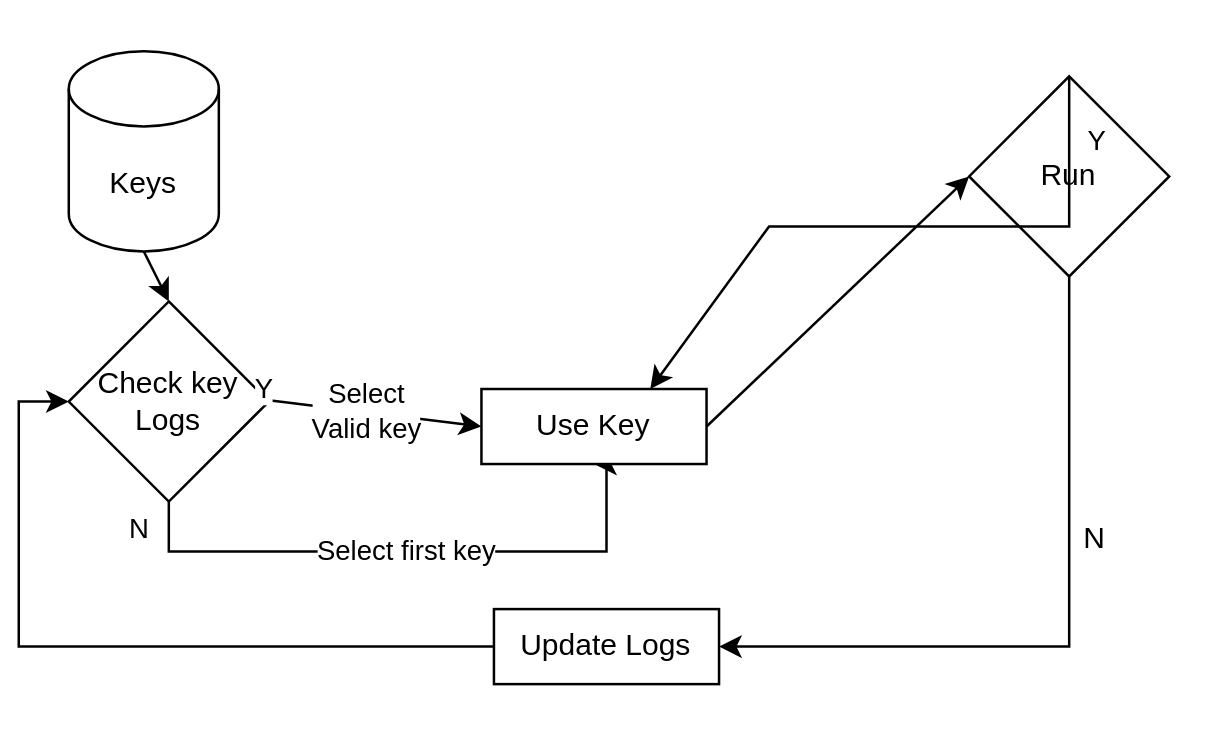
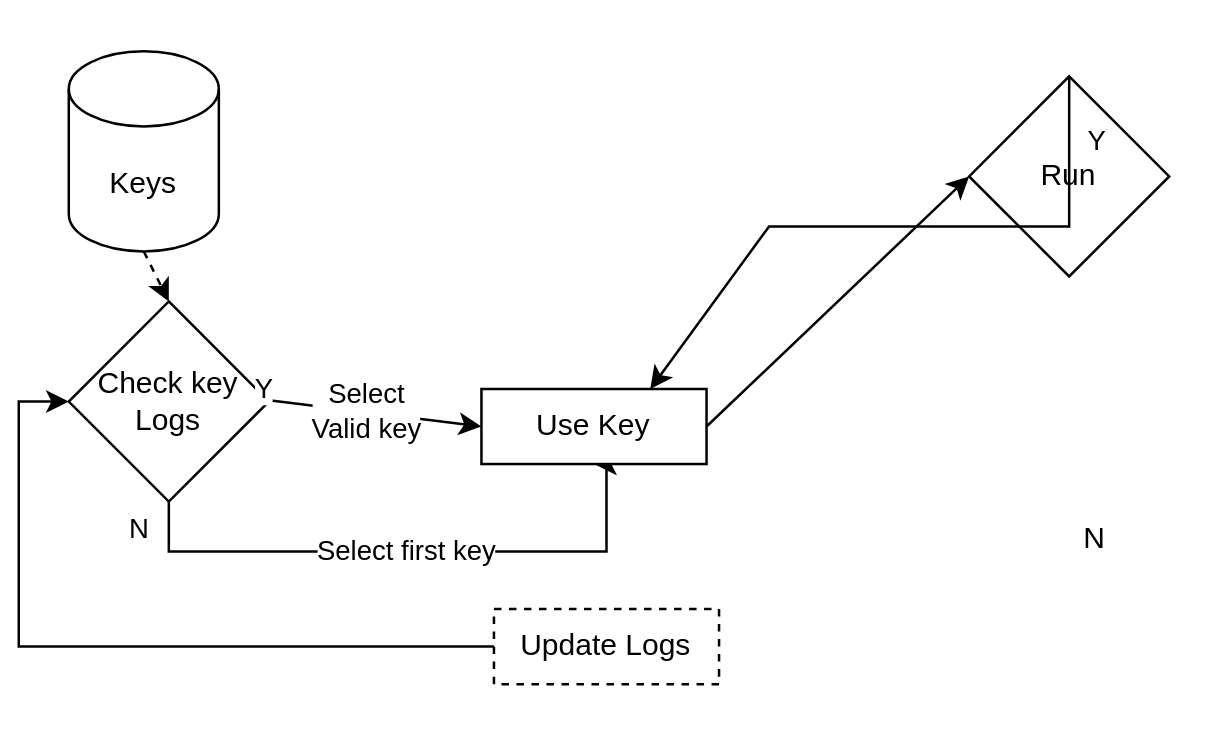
  <mxCell id="0" />
  <mxCell id="1" parent="0" />
  <mxCell id="2" style="edgeStyle=orthogonalEdgeStyle;rounded=0;orthogonalLoop=1;jettySize=auto;html=1;exitX=0.5;exitY=1;exitDx=0;exitDy=0;entryX=0.5;entryY=1;entryDx=0;entryDy=0;" edge="1" parent="1" source="5" target="6"><mxGeometry relative="1" as="geometry"><mxPoint x="170" y="240" as="targetPoint" /><Array as="points"><mxPoint x="60" y="220" /><mxPoint x="235" y="220" /></Array></mxGeometry></mxCell>
  <mxCell id="3" value="N" style="edgeLabel;html=1;align=center;verticalAlign=middle;resizable=0;points=[];" vertex="1" connectable="0" parent="2"><mxGeometry x="0.125" relative="1" as="geometry"><mxPoint x="-125" y="-10" as="offset" /></mxGeometry></mxCell>
  <mxCell id="4" value="Select first key" style="edgeLabel;html=1;align=center;verticalAlign=middle;resizable=0;points=[];" vertex="1" connectable="0" parent="2"><mxGeometry x="0.291" y="1" relative="1" as="geometry"><mxPoint x="-38" as="offset" /></mxGeometry></mxCell>
  <mxCell id="5" value="Check key&lt;br&gt;Logs" style="rhombus;whiteSpace=wrap;html=1;" vertex="1" parent="1"><mxGeometry x="20" y="120" width="80" height="80" as="geometry" /></mxCell>
  <mxCell id="6" value="Use Key" style="rounded=0;whiteSpace=wrap;html=1;" vertex="1" parent="1"><mxGeometry x="185" y="155" width="90" height="30" as="geometry" /></mxCell>
- <mxCell id="7" style="edgeStyle=orthogonalEdgeStyle;rounded=0;orthogonalLoop=1;jettySize=auto;html=1;exitX=0.5;exitY=1;exitDx=0;exitDy=0;entryX=1;entryY=0.5;entryDx=0;entryDy=0;" edge="1" parent="1" source="8" target="17"><mxGeometry relative="1" as="geometry" /></mxCell>
  <mxCell id="8" value="Run" style="rhombus;whiteSpace=wrap;html=1;" vertex="1" parent="1"><mxGeometry x="380" y="30" width="80" height="80" as="geometry" /></mxCell>
  <mxCell id="9" value="" style="endArrow=classic;html=1;rounded=0;entryX=0;entryY=0.5;entryDx=0;entryDy=0;" edge="1" parent="1" target="6"><mxGeometry relative="1" as="geometry"><mxPoint x="100" y="159.5" as="sourcePoint" /><mxPoint x="160" y="160" as="targetPoint" /></mxGeometry></mxCell>
  <mxCell id="10" value="Y" style="edgeLabel;resizable=0;html=1;align=center;verticalAlign=middle;" connectable="0" vertex="1" parent="9"><mxGeometry relative="1" as="geometry"><mxPoint x="-45" y="-10" as="offset" /></mxGeometry></mxCell>
  <mxCell id="11" value="Select&lt;br&gt;Valid key" style="edgeLabel;html=1;align=center;verticalAlign=middle;resizable=0;points=[];" vertex="1" connectable="0" parent="9"><mxGeometry x="-0.189" relative="1" as="geometry"><mxPoint x="4" as="offset" /></mxGeometry></mxCell>
  <mxCell id="12" value="Keys" style="shape=cylinder3;whiteSpace=wrap;html=1;boundedLbl=1;backgroundOutline=1;size=15;" vertex="1" parent="1"><mxGeometry x="20" y="20" width="60" height="80" as="geometry" /></mxCell>
  <mxCell id="13" value="" style="endArrow=classic;html=1;rounded=0;entryX=0;entryY=0.5;entryDx=0;entryDy=0;exitX=1;exitY=0.5;exitDx=0;exitDy=0;" edge="1" parent="1" source="6" target="8"><mxGeometry width="50" height="50" relative="1" as="geometry"><mxPoint x="320" y="200" as="sourcePoint" /><mxPoint x="370" y="160" as="targetPoint" /></mxGeometry></mxCell>
  <mxCell id="14" value="" style="endArrow=classic;html=1;rounded=0;entryX=0.75;entryY=0;entryDx=0;entryDy=0;exitX=0.5;exitY=0;exitDx=0;exitDy=0;" edge="1" parent="1" source="8" target="6"><mxGeometry width="50" height="50" relative="1" as="geometry"><mxPoint x="230" y="190" as="sourcePoint" /><mxPoint x="280" y="140" as="targetPoint" /><Array as="points"><mxPoint x="420" y="90" /><mxPoint x="300" y="90" /></Array></mxGeometry></mxCell>
  <mxCell id="15" value="Y" style="edgeLabel;html=1;align=center;verticalAlign=middle;resizable=0;points=[];" vertex="1" connectable="0" parent="14"><mxGeometry x="-0.856" relative="1" as="geometry"><mxPoint x="10" y="6" as="offset" /></mxGeometry></mxCell>
  <mxCell id="16" style="edgeStyle=orthogonalEdgeStyle;rounded=0;orthogonalLoop=1;jettySize=auto;html=1;exitX=0;exitY=0.5;exitDx=0;exitDy=0;entryX=0;entryY=0.5;entryDx=0;entryDy=0;" edge="1" parent="1" source="17" target="5"><mxGeometry relative="1" as="geometry" /></mxCell>
- <mxCell id="17" value="Update Logs" style="rounded=0;whiteSpace=wrap;html=1;" vertex="1" parent="1"><mxGeometry x="190" y="243" width="90" height="30" as="geometry" /></mxCell>
+ <mxCell id="17" value="Update Logs" style="rounded=0;whiteSpace=wrap;html=1;dashed=1;" vertex="1" parent="1"><mxGeometry x="190" y="243" width="90" height="30" as="geometry" /></mxCell>
  <mxCell id="18" value="N" style="text;html=1;align=center;verticalAlign=middle;resizable=0;points=[];autosize=1;strokeColor=none;fillColor=none;" vertex="1" parent="1"><mxGeometry x="415" y="200" width="30" height="30" as="geometry" /></mxCell>
- <mxCell id="19" value="" style="endArrow=classic;html=1;rounded=0;entryX=0.5;entryY=0;entryDx=0;entryDy=0;exitX=0.5;exitY=1;exitDx=0;exitDy=0;exitPerimeter=0;" edge="1" parent="1" source="12" target="5"><mxGeometry width="50" height="50" relative="1" as="geometry"><mxPoint x="230" y="110" as="sourcePoint" /><mxPoint x="280" y="60" as="targetPoint" /></mxGeometry></mxCell>
+ <mxCell id="19" value="" style="endArrow=classic;html=1;rounded=0;entryX=0.5;entryY=0;entryDx=0;entryDy=0;exitX=0.5;exitY=1;exitDx=0;exitDy=0;exitPerimeter=0;dashed=1;" edge="1" parent="1" source="12" target="5"><mxGeometry width="50" height="50" relative="1" as="geometry"><mxPoint x="230" y="110" as="sourcePoint" /><mxPoint x="280" y="60" as="targetPoint" /></mxGeometry></mxCell>
